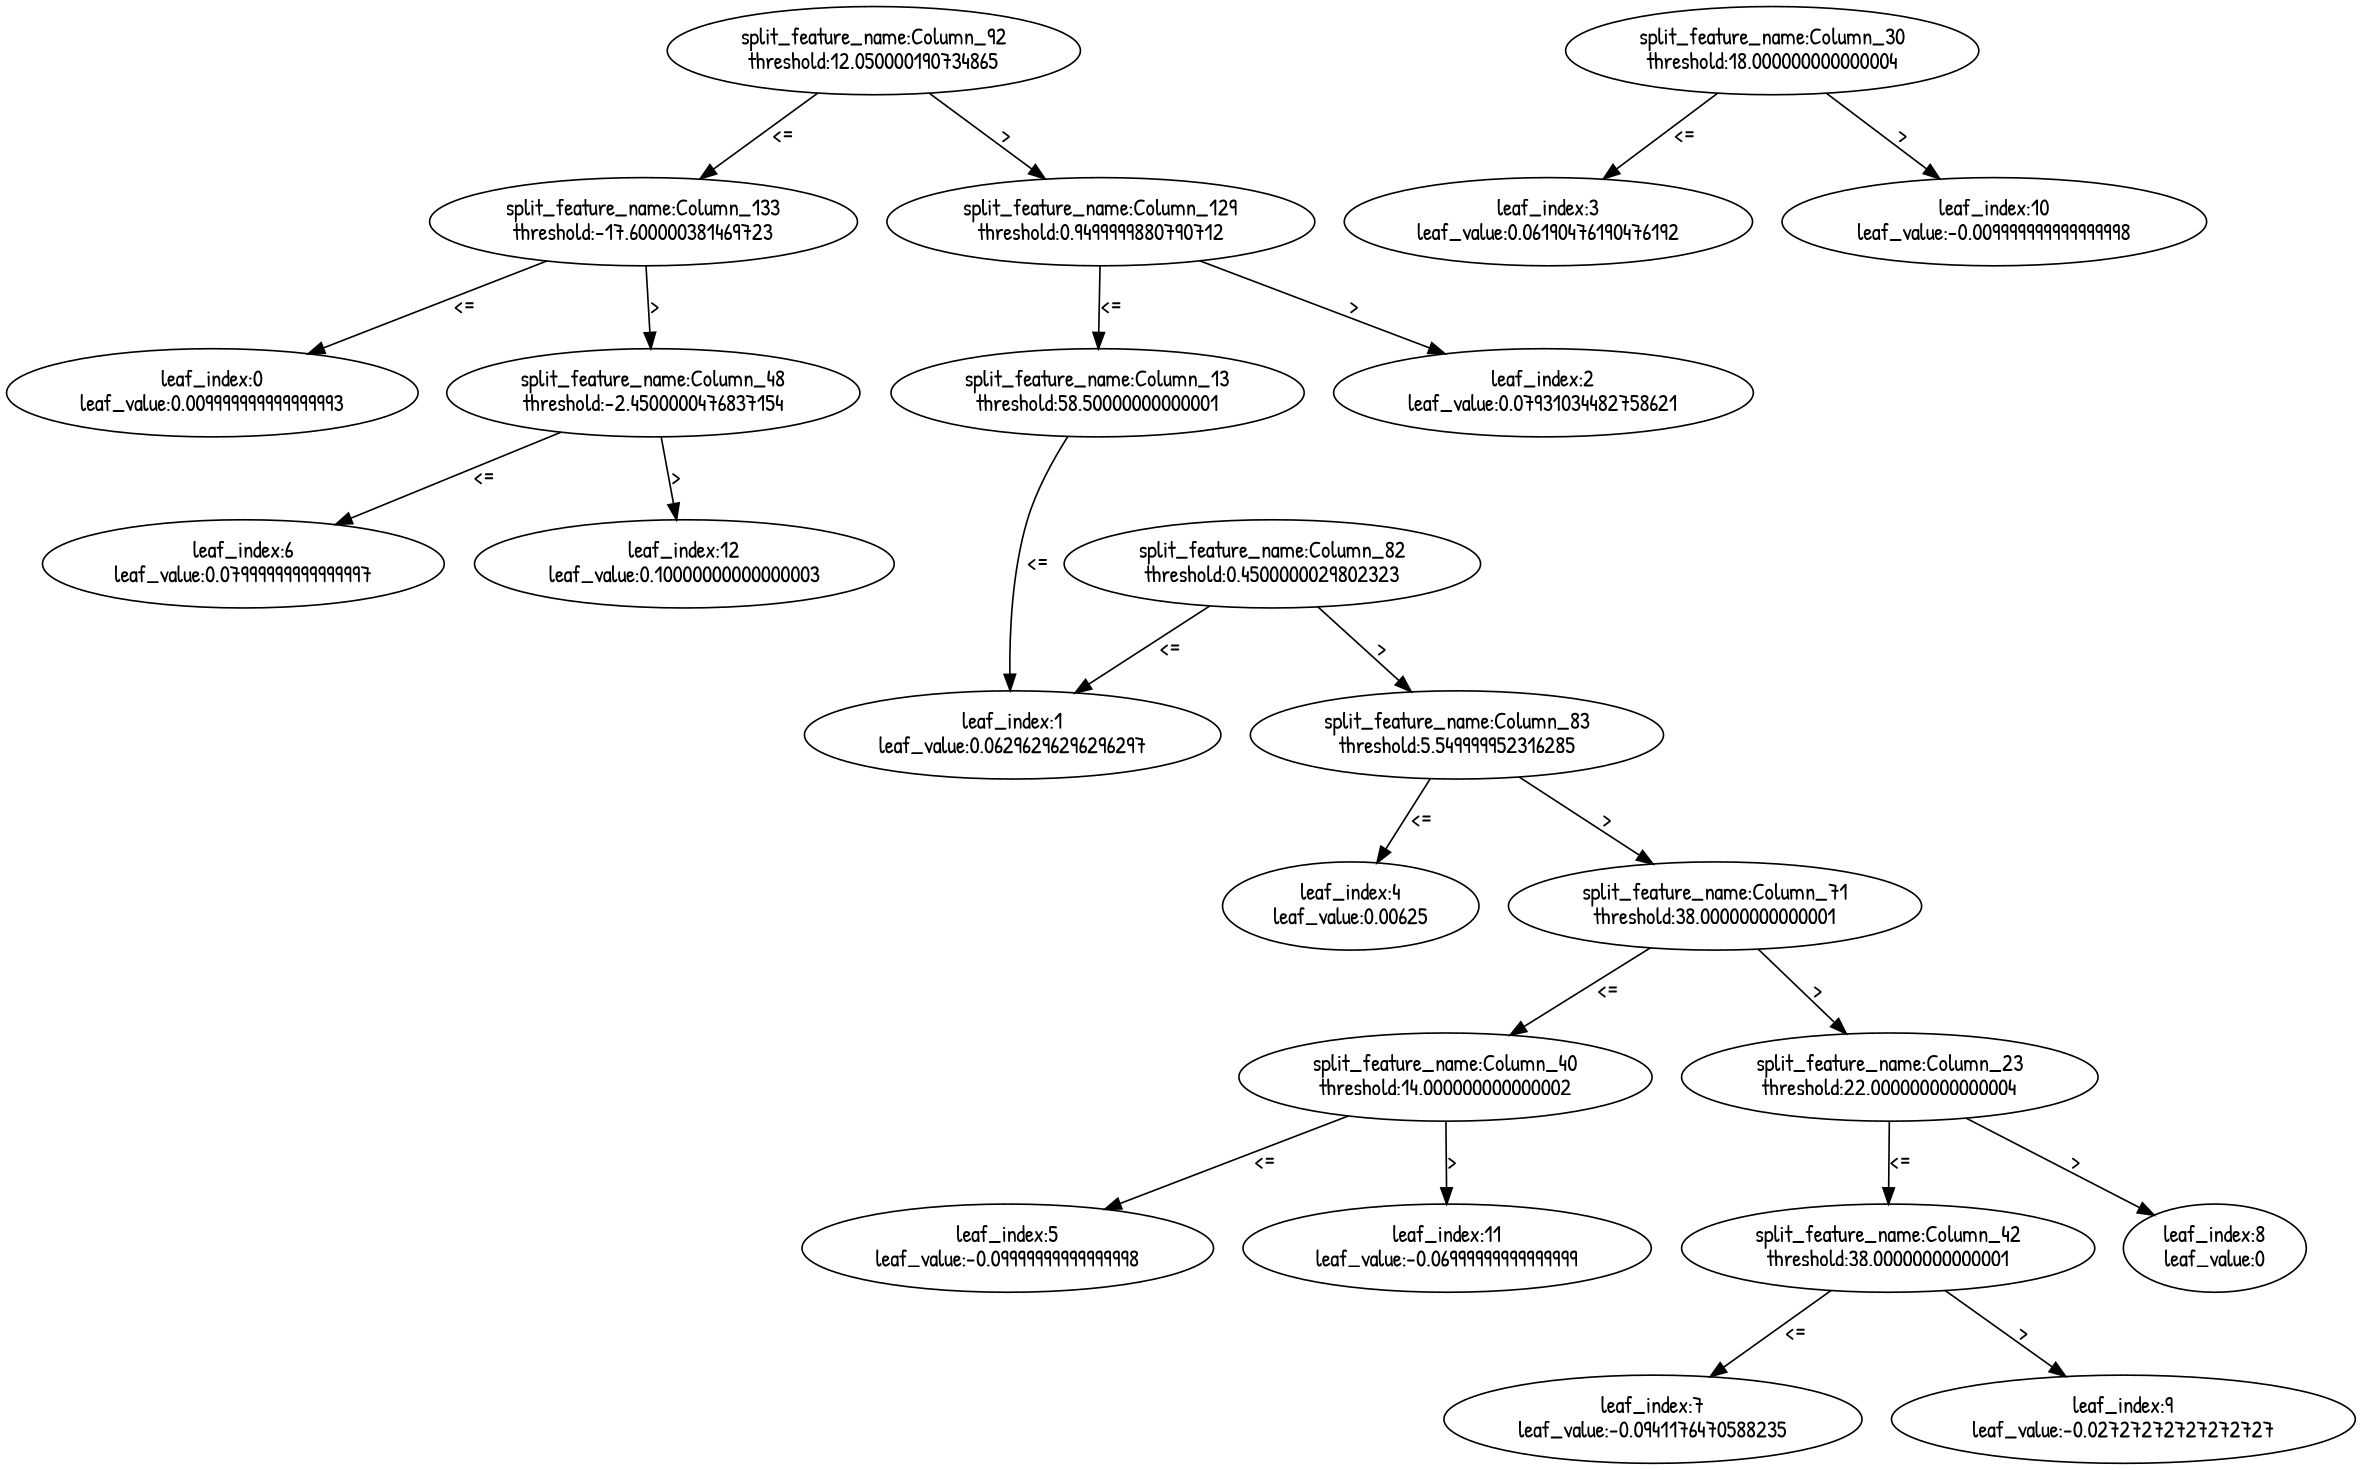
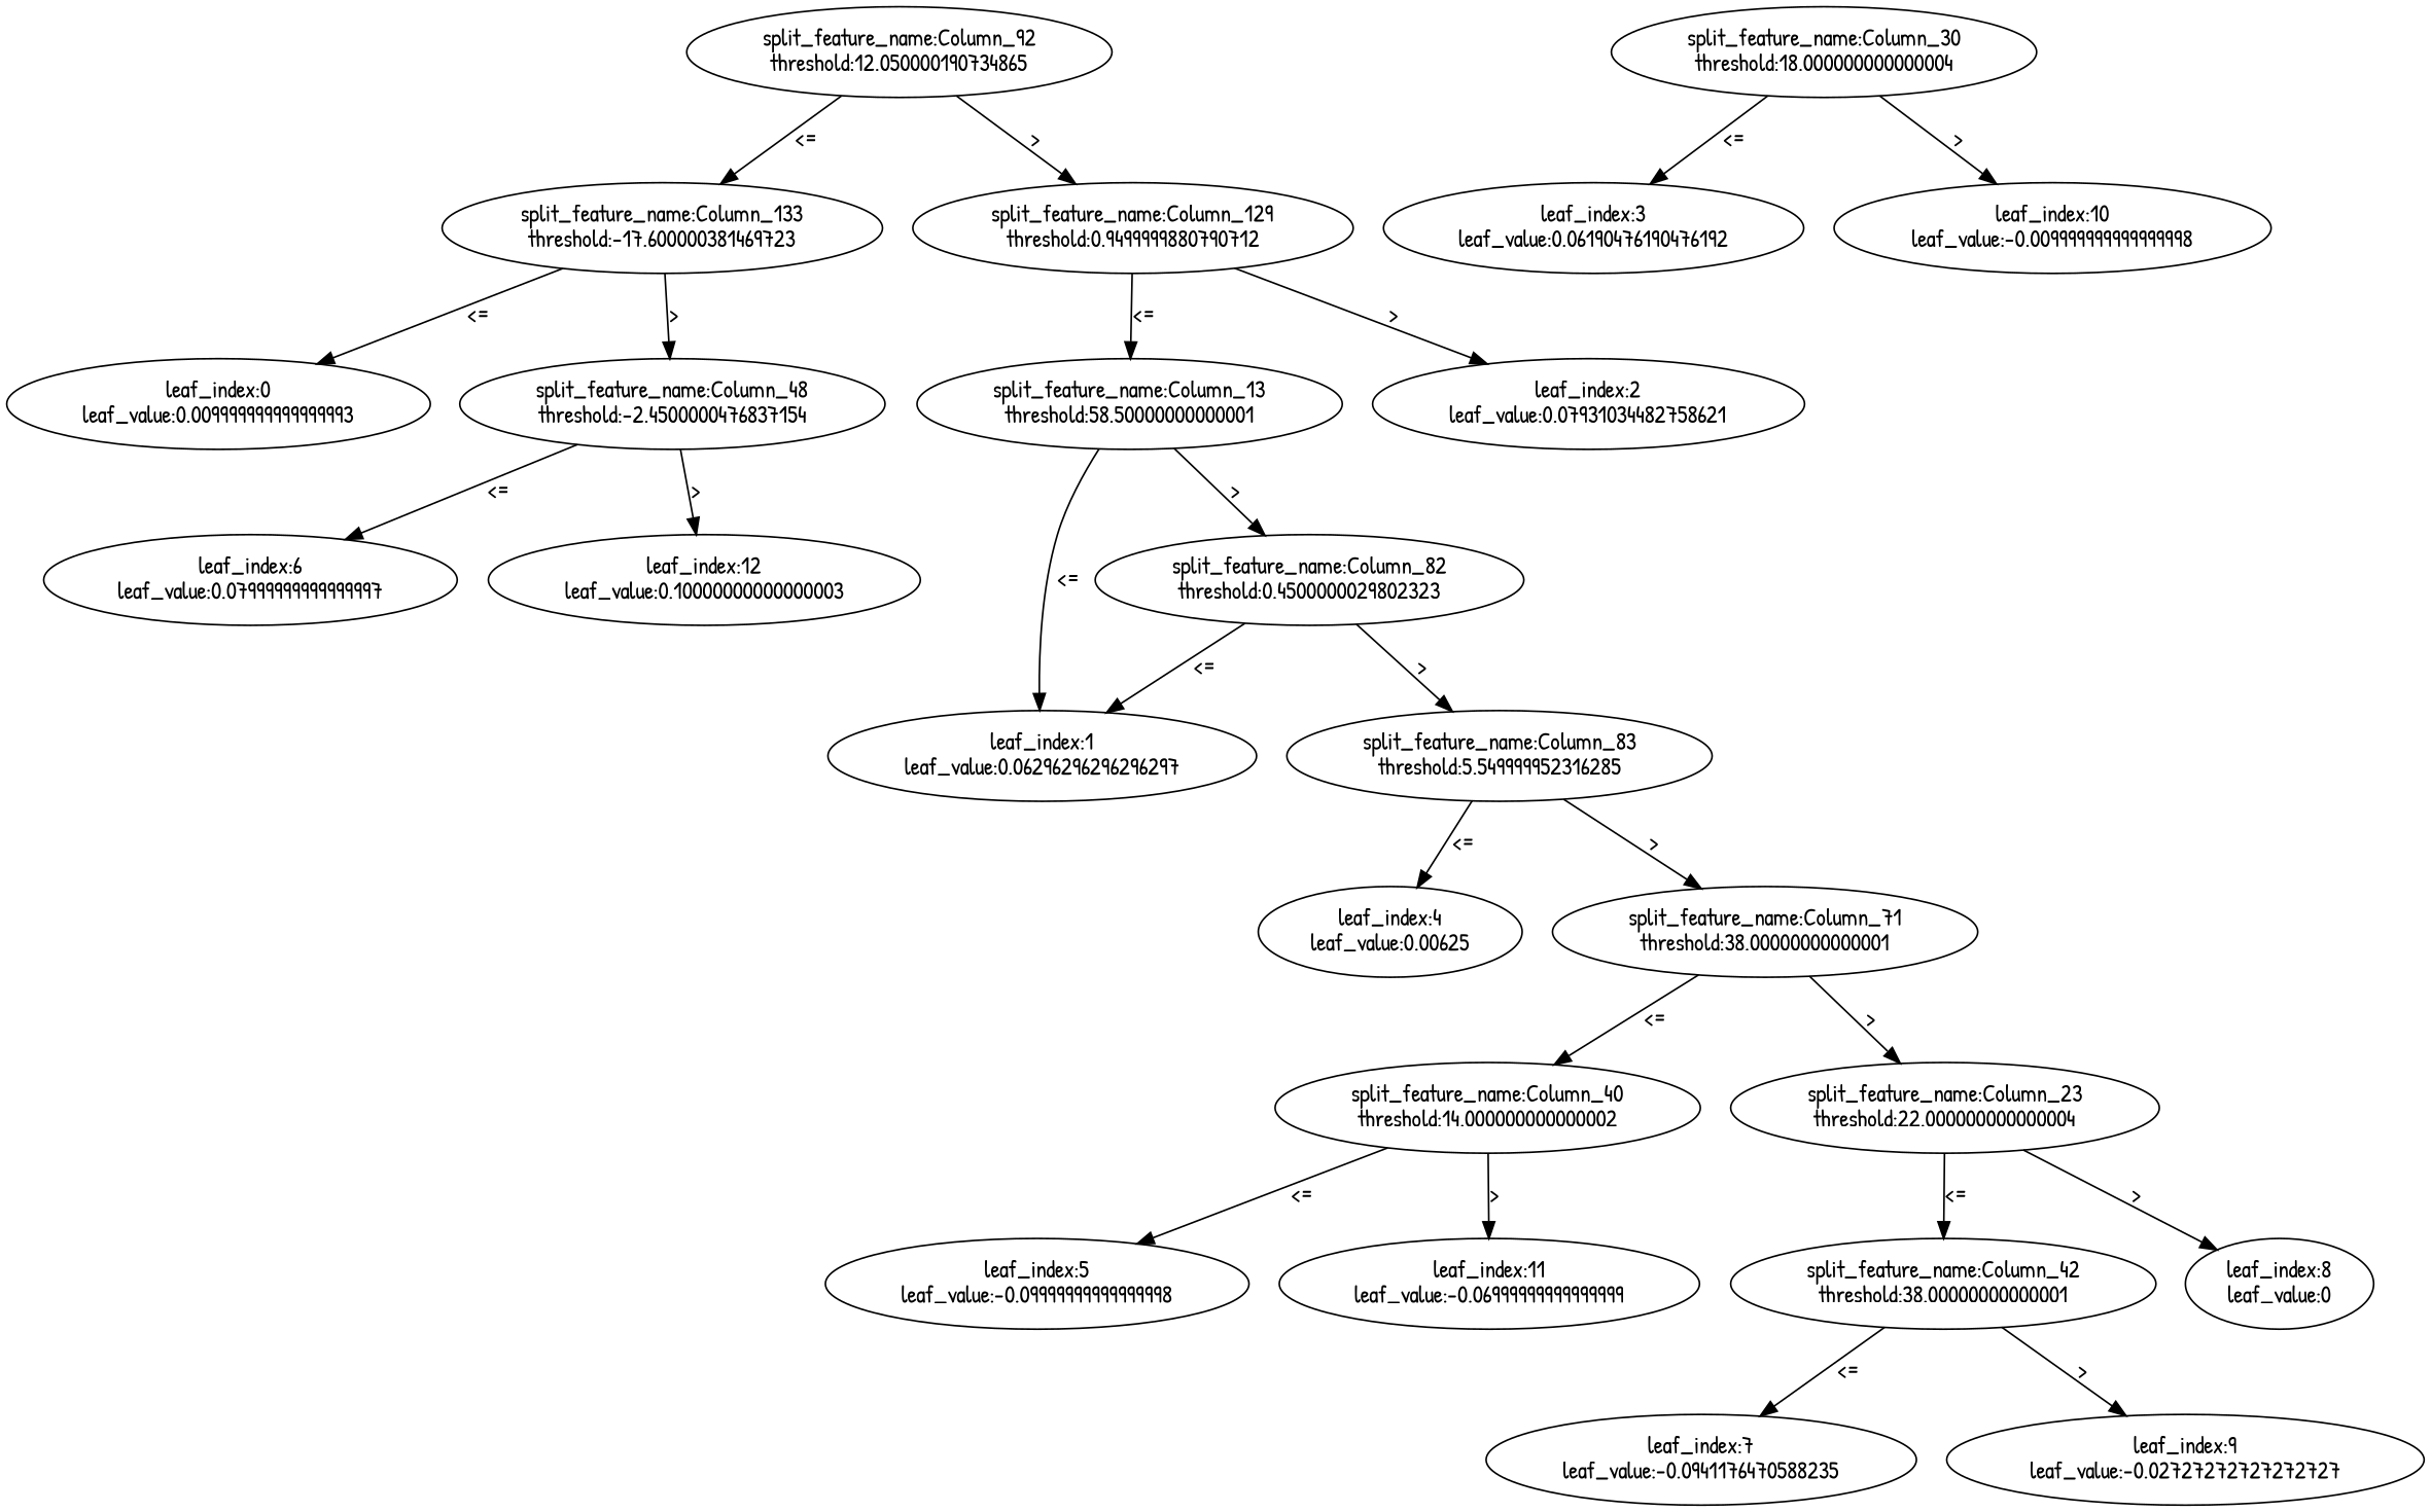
  digraph {
    fontname="Patrick Hand"
    node [fontname="Patrick Hand"]
    edge [fontname="Patrick Hand"]
    n1 [label="split_feature_name:Column_92\nthreshold:12.050000190734865"]
    n2 [label="split_feature_name:Column_133\nthreshold:-17.600000381469723"]
    n3 [label="split_feature_name:Column_129\nthreshold:0.9499999880790712"]
    n4 [label="leaf_index:0\nleaf_value:0.009999999999999993"]
    n5 [label="split_feature_name:Column_48\nthreshold:-2.4500000476837154"]
    n6 [label="split_feature_name:Column_13\nthreshold:58.50000000000001"]
    n7 [label="leaf_index:2\nleaf_value:0.07931034482758621"]
    n8 [label="leaf_index:6\nleaf_value:0.07999999999999997"]
    n9 [label="leaf_index:12\nleaf_value:0.10000000000000003"]
    n10 [label="leaf_index:1\nleaf_value:0.06296296296296297"]
    n11 [label="split_feature_name:Column_82\nthreshold:0.4500000029802323"]
    n12 [label="split_feature_name:Column_83\nthreshold:5.549999952316285"]
    n13 [label="split_feature_name:Column_30\nthreshold:18.000000000000004"]
    n14 [label="leaf_index:3\nleaf_value:0.06190476190476192"]
    n15 [label="leaf_index:10\nleaf_value:-0.009999999999999998"]
    n16 [label="leaf_index:4\nleaf_value:0.00625"]
    n17 [label="split_feature_name:Column_71\nthreshold:38.00000000000001"]
    n18 [label="split_feature_name:Column_40\nthreshold:14.000000000000002"]
    n19 [label="split_feature_name:Column_23\nthreshold:22.000000000000004"]
    n20 [label="leaf_index:5\nleaf_value:-0.09999999999999998"]
    n21 [label="leaf_index:11\nleaf_value:-0.06999999999999999"]
    n22 [label="split_feature_name:Column_42\nthreshold:38.00000000000001"]
    n23 [label="leaf_index:8\nleaf_value:0"]
    n24 [label="leaf_index:7\nleaf_value:-0.0941176470588235"]
    n25 [label="leaf_index:9\nleaf_value:-0.02727272727272727"]
    n1 -> n2 [label="<="]
    n1 -> n3 [label=">"]
    n2 -> n4 [label="<="]
    n2 -> n5 [label=">"]
    n3 -> n6 [label="<="]
    n3 -> n7 [label=">"]
    n5 -> n8 [label="<="]
    n5 -> n9 [label=">"]
    n6 -> n10 [label="<="]
+   n6 -> n11 [label=">"]
    n11 -> n10 [label="<="]
    n11 -> n12 [label=">"]
    n12 -> n16 [label="<="]
    n12 -> n17 [label=">"]
    n13 -> n14 [label="<="]
    n13 -> n15 [label=">"]
    n17 -> n18 [label="<="]
    n17 -> n19 [label=">"]
    n18 -> n20 [label="<="]
    n18 -> n21 [label=">"]
    n19 -> n22 [label="<="]
    n19 -> n23 [label=">"]
    n22 -> n24 [label="<="]
    n22 -> n25 [label=">"]
  }
